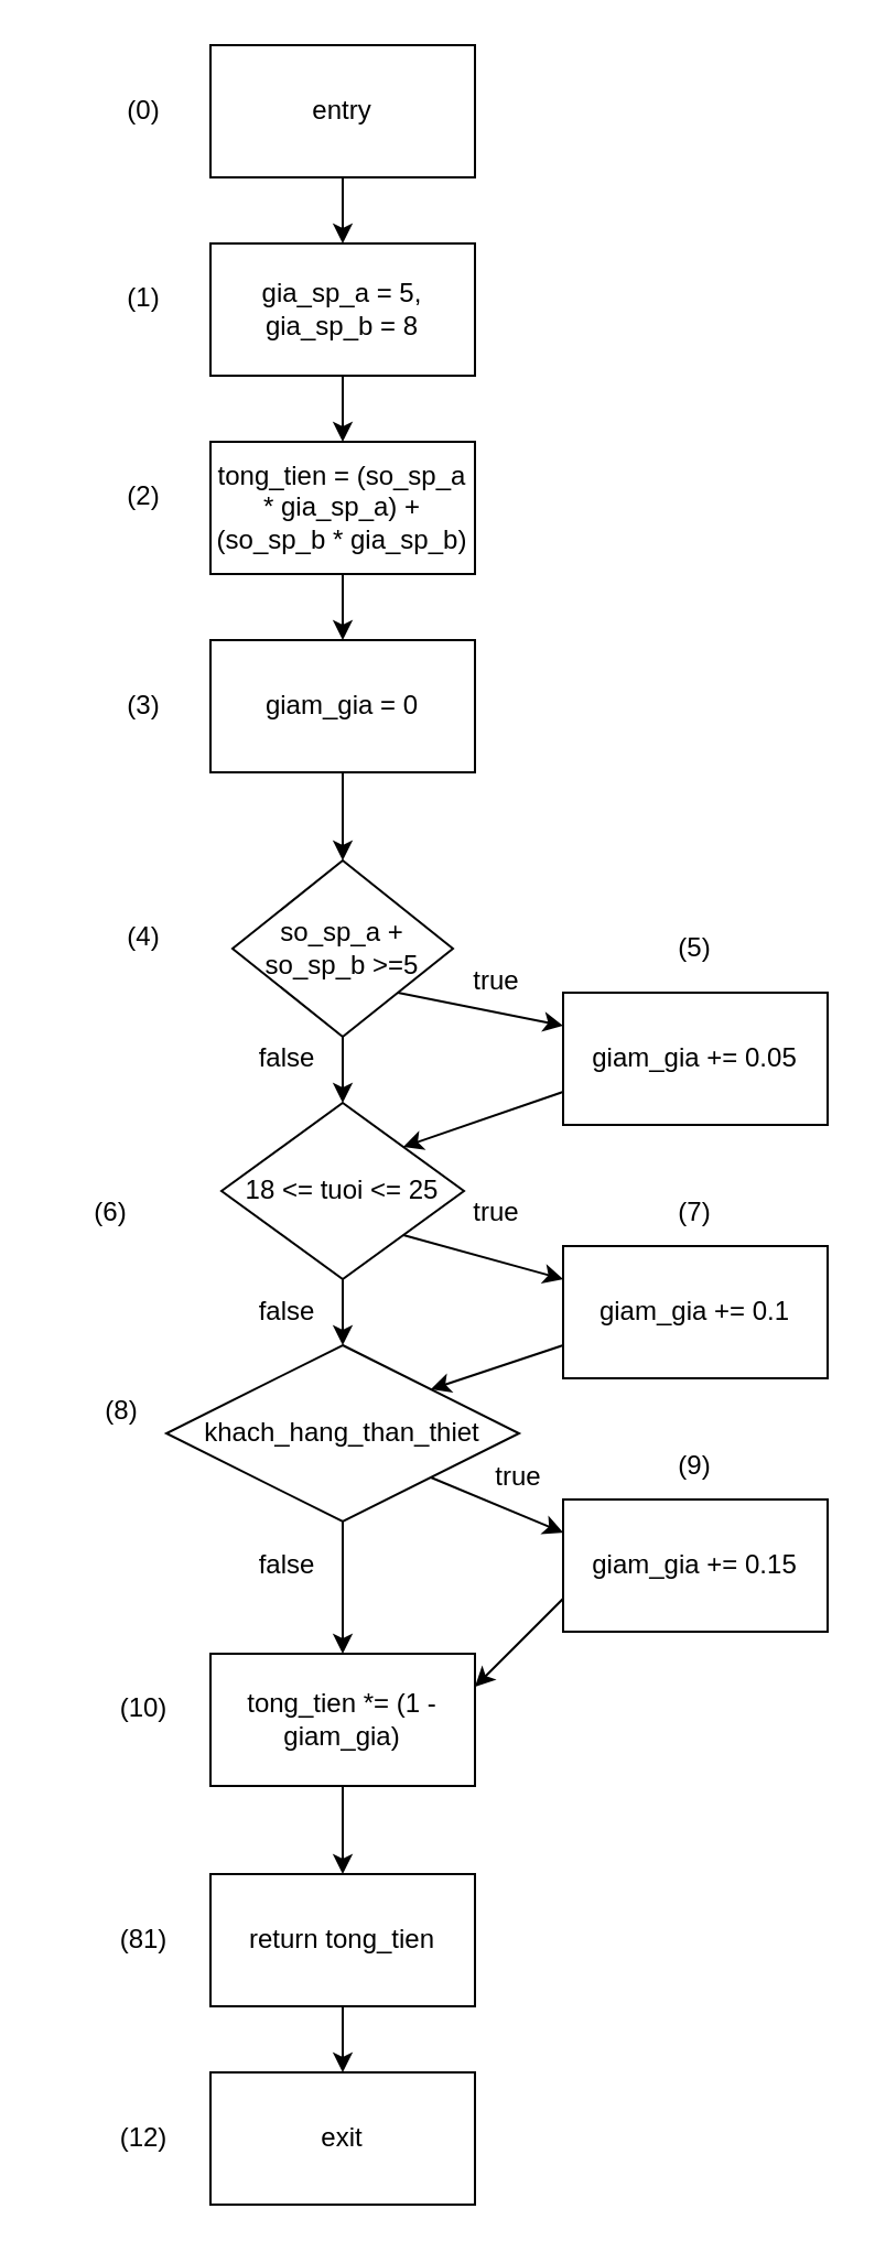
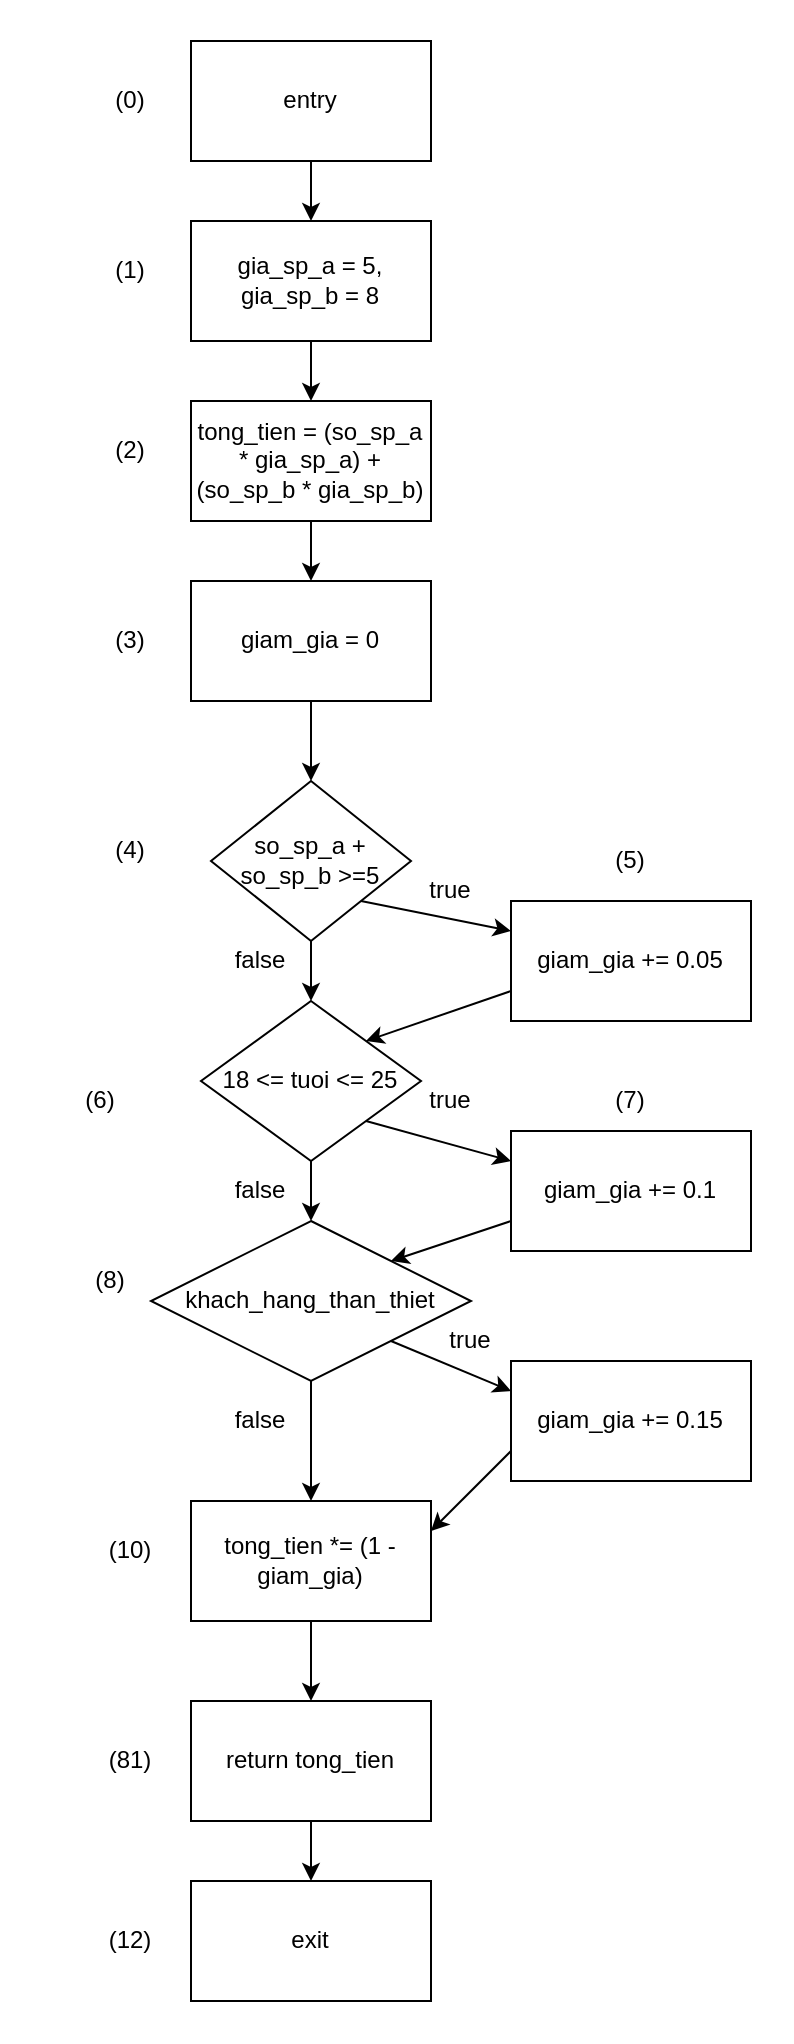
  <mxCell id="0" />
  <mxCell id="1" parent="0" />
  <mxCell id="2" value="" style="edgeStyle=orthogonalEdgeStyle;rounded=0;orthogonalLoop=1;jettySize=auto;html=1;" edge="1" parent="1" source="3" target="6"><mxGeometry relative="1" as="geometry" /></mxCell>
  <mxCell id="3" value="entry" style="rounded=0;whiteSpace=wrap;html=1;" vertex="1" parent="1"><mxGeometry x="95" y="20" width="120" height="60" as="geometry" /></mxCell>
  <mxCell id="4" value="exit" style="rounded=0;whiteSpace=wrap;html=1;" vertex="1" parent="1"><mxGeometry x="95" y="940" width="120" height="60" as="geometry" /></mxCell>
  <mxCell id="5" value="" style="edgeStyle=orthogonalEdgeStyle;rounded=0;orthogonalLoop=1;jettySize=auto;html=1;" edge="1" parent="1" source="6" target="8"><mxGeometry relative="1" as="geometry" /></mxCell>
  <mxCell id="6" value="gia_sp_a = 5, gia_sp_b = 8" style="rounded=0;whiteSpace=wrap;html=1;" vertex="1" parent="1"><mxGeometry x="95" y="110" width="120" height="60" as="geometry" /></mxCell>
  <mxCell id="7" value="" style="edgeStyle=orthogonalEdgeStyle;rounded=0;orthogonalLoop=1;jettySize=auto;html=1;" edge="1" parent="1" source="8" target="10"><mxGeometry relative="1" as="geometry" /></mxCell>
  <mxCell id="8" value="tong_tien = (so_sp_a * gia_sp_a) + (so_sp_b * gia_sp_b)" style="rounded=0;whiteSpace=wrap;html=1;" vertex="1" parent="1"><mxGeometry x="95" y="200" width="120" height="60" as="geometry" /></mxCell>
  <mxCell id="9" value="" style="edgeStyle=orthogonalEdgeStyle;rounded=0;orthogonalLoop=1;jettySize=auto;html=1;" edge="1" parent="1" source="10" target="12"><mxGeometry relative="1" as="geometry" /></mxCell>
  <mxCell id="10" value="giam_gia = 0" style="rounded=0;whiteSpace=wrap;html=1;" vertex="1" parent="1"><mxGeometry x="95" y="290" width="120" height="60" as="geometry" /></mxCell>
  <mxCell id="11" value="" style="edgeStyle=orthogonalEdgeStyle;rounded=0;orthogonalLoop=1;jettySize=auto;html=1;" edge="1" parent="1" source="12" target="15"><mxGeometry relative="1" as="geometry" /></mxCell>
  <mxCell id="12" value="so_sp_a + so_sp_b &amp;gt;=5" style="rhombus;whiteSpace=wrap;html=1;" vertex="1" parent="1"><mxGeometry x="105" y="390" width="100" height="80" as="geometry" /></mxCell>
  <mxCell id="13" value="giam_gia += 0.05" style="rounded=0;whiteSpace=wrap;html=1;" vertex="1" parent="1"><mxGeometry x="255" y="450" width="120" height="60" as="geometry" /></mxCell>
  <mxCell id="14" value="" style="edgeStyle=orthogonalEdgeStyle;rounded=0;orthogonalLoop=1;jettySize=auto;html=1;" edge="1" parent="1" source="15" target="18"><mxGeometry relative="1" as="geometry" /></mxCell>
  <mxCell id="15" value="18 &amp;lt;= tuoi &amp;lt;= 25" style="rhombus;whiteSpace=wrap;html=1;" vertex="1" parent="1"><mxGeometry x="100" y="500" width="110" height="80" as="geometry" /></mxCell>
  <mxCell id="16" value="giam_gia += 0.1" style="rounded=0;whiteSpace=wrap;html=1;" vertex="1" parent="1"><mxGeometry x="255" y="565" width="120" height="60" as="geometry" /></mxCell>
  <mxCell id="17" value="" style="edgeStyle=orthogonalEdgeStyle;rounded=0;orthogonalLoop=1;jettySize=auto;html=1;" edge="1" parent="1" source="18" target="21"><mxGeometry relative="1" as="geometry" /></mxCell>
  <mxCell id="18" value="khach_hang_than_thiet" style="rhombus;whiteSpace=wrap;html=1;" vertex="1" parent="1"><mxGeometry x="75" y="610" width="160" height="80" as="geometry" /></mxCell>
  <mxCell id="19" value="giam_gia += 0.15" style="rounded=0;whiteSpace=wrap;html=1;" vertex="1" parent="1"><mxGeometry x="255" y="680" width="120" height="60" as="geometry" /></mxCell>
  <mxCell id="20" value="" style="edgeStyle=orthogonalEdgeStyle;rounded=0;orthogonalLoop=1;jettySize=auto;html=1;" edge="1" parent="1" source="21" target="23"><mxGeometry relative="1" as="geometry" /></mxCell>
  <mxCell id="21" value="tong_tien *= (1 - giam_gia)" style="rounded=0;whiteSpace=wrap;html=1;" vertex="1" parent="1"><mxGeometry x="95" y="750" width="120" height="60" as="geometry" /></mxCell>
  <mxCell id="22" value="" style="edgeStyle=orthogonalEdgeStyle;rounded=0;orthogonalLoop=1;jettySize=auto;html=1;" edge="1" parent="1" source="23" target="4"><mxGeometry relative="1" as="geometry" /></mxCell>
  <mxCell id="23" value="return tong_tien" style="rounded=0;whiteSpace=wrap;html=1;" vertex="1" parent="1"><mxGeometry x="95" y="850" width="120" height="60" as="geometry" /></mxCell>
  <mxCell id="24" value="" style="endArrow=classic;html=1;rounded=0;exitX=1;exitY=1;exitDx=0;exitDy=0;entryX=0;entryY=0.25;entryDx=0;entryDy=0;" edge="1" parent="1" source="12" target="13"><mxGeometry width="50" height="50" relative="1" as="geometry"><mxPoint x="165" y="470" as="sourcePoint" /><mxPoint x="215" y="420" as="targetPoint" /></mxGeometry></mxCell>
  <mxCell id="25" value="" style="endArrow=classic;html=1;rounded=0;exitX=0;exitY=0.75;exitDx=0;exitDy=0;entryX=1;entryY=0;entryDx=0;entryDy=0;" edge="1" parent="1" source="13" target="15"><mxGeometry width="50" height="50" relative="1" as="geometry"><mxPoint x="165" y="470" as="sourcePoint" /><mxPoint x="215" y="420" as="targetPoint" /></mxGeometry></mxCell>
  <mxCell id="26" value="" style="endArrow=classic;html=1;rounded=0;exitX=1;exitY=1;exitDx=0;exitDy=0;entryX=0;entryY=0.25;entryDx=0;entryDy=0;" edge="1" parent="1" source="15" target="16"><mxGeometry width="50" height="50" relative="1" as="geometry"><mxPoint x="165" y="470" as="sourcePoint" /><mxPoint x="215" y="420" as="targetPoint" /></mxGeometry></mxCell>
  <mxCell id="27" value="" style="endArrow=classic;html=1;rounded=0;exitX=0;exitY=0.75;exitDx=0;exitDy=0;entryX=1;entryY=0;entryDx=0;entryDy=0;" edge="1" parent="1" source="16" target="18"><mxGeometry width="50" height="50" relative="1" as="geometry"><mxPoint x="165" y="470" as="sourcePoint" /><mxPoint x="215" y="420" as="targetPoint" /></mxGeometry></mxCell>
  <mxCell id="28" value="" style="endArrow=classic;html=1;rounded=0;exitX=1;exitY=1;exitDx=0;exitDy=0;entryX=0;entryY=0.25;entryDx=0;entryDy=0;" edge="1" parent="1" source="18" target="19"><mxGeometry width="50" height="50" relative="1" as="geometry"><mxPoint x="165" y="640" as="sourcePoint" /><mxPoint x="215" y="590" as="targetPoint" /></mxGeometry></mxCell>
  <mxCell id="29" value="" style="endArrow=classic;html=1;rounded=0;exitX=0;exitY=0.75;exitDx=0;exitDy=0;entryX=1;entryY=0.25;entryDx=0;entryDy=0;" edge="1" parent="1" source="19" target="21"><mxGeometry width="50" height="50" relative="1" as="geometry"><mxPoint x="165" y="640" as="sourcePoint" /><mxPoint x="215" y="590" as="targetPoint" /></mxGeometry></mxCell>
  <mxCell id="30" value="(0)" style="text;html=1;align=center;verticalAlign=middle;whiteSpace=wrap;rounded=0;" vertex="1" parent="1"><mxGeometry x="35" y="35" width="60" height="30" as="geometry" /></mxCell>
  <mxCell id="31" value="(1)" style="text;html=1;align=center;verticalAlign=middle;whiteSpace=wrap;rounded=0;" vertex="1" parent="1"><mxGeometry x="35" y="120" width="60" height="30" as="geometry" /></mxCell>
  <mxCell id="32" value="(2)" style="text;html=1;align=center;verticalAlign=middle;whiteSpace=wrap;rounded=0;" vertex="1" parent="1"><mxGeometry x="35" y="210" width="60" height="30" as="geometry" /></mxCell>
  <mxCell id="33" value="(3)" style="text;html=1;align=center;verticalAlign=middle;whiteSpace=wrap;rounded=0;" vertex="1" parent="1"><mxGeometry x="35" y="305" width="60" height="30" as="geometry" /></mxCell>
  <mxCell id="34" value="(4)" style="text;html=1;align=center;verticalAlign=middle;whiteSpace=wrap;rounded=0;" vertex="1" parent="1"><mxGeometry x="35" y="410" width="60" height="30" as="geometry" /></mxCell>
  <mxCell id="35" value="(5)" style="text;html=1;align=center;verticalAlign=middle;whiteSpace=wrap;rounded=0;" vertex="1" parent="1"><mxGeometry x="285" y="415" width="60" height="30" as="geometry" /></mxCell>
  <mxCell id="36" value="(6)" style="text;html=1;align=center;verticalAlign=middle;whiteSpace=wrap;rounded=0;" vertex="1" parent="1"><mxGeometry x="20" y="535" width="60" height="30" as="geometry" /></mxCell>
  <mxCell id="37" value="(7)" style="text;html=1;align=center;verticalAlign=middle;whiteSpace=wrap;rounded=0;" vertex="1" parent="1"><mxGeometry x="285" y="535" width="60" height="30" as="geometry" /></mxCell>
  <mxCell id="38" value="(8)" style="text;html=1;align=center;verticalAlign=middle;whiteSpace=wrap;rounded=0;" vertex="1" parent="1"><mxGeometry x="25" y="625" width="60" height="30" as="geometry" /></mxCell>
- <mxCell id="39" value="(9)" style="text;html=1;align=center;verticalAlign=middle;whiteSpace=wrap;rounded=0;" vertex="1" parent="1"><mxGeometry x="285" y="650" width="60" height="30" as="geometry" /></mxCell>
  <mxCell id="40" value="(10)" style="text;html=1;align=center;verticalAlign=middle;whiteSpace=wrap;rounded=0;" vertex="1" parent="1"><mxGeometry x="35" y="760" width="60" height="30" as="geometry" /></mxCell>
  <mxCell id="41" value="(81)" style="text;html=1;align=center;verticalAlign=middle;whiteSpace=wrap;rounded=0;" vertex="1" parent="1"><mxGeometry x="35" y="865" width="60" height="30" as="geometry" /></mxCell>
  <mxCell id="42" value="(12)" style="text;html=1;align=center;verticalAlign=middle;whiteSpace=wrap;rounded=0;" vertex="1" parent="1"><mxGeometry x="35" y="955" width="60" height="30" as="geometry" /></mxCell>
  <mxCell id="43" value="true" style="text;html=1;align=center;verticalAlign=middle;whiteSpace=wrap;rounded=0;" vertex="1" parent="1"><mxGeometry x="195" y="430" width="60" height="30" as="geometry" /></mxCell>
  <mxCell id="44" value="false" style="text;html=1;align=center;verticalAlign=middle;whiteSpace=wrap;rounded=0;" vertex="1" parent="1"><mxGeometry x="100" y="465" width="60" height="30" as="geometry" /></mxCell>
  <mxCell id="45" value="true" style="text;html=1;align=center;verticalAlign=middle;whiteSpace=wrap;rounded=0;" vertex="1" parent="1"><mxGeometry x="195" y="535" width="60" height="30" as="geometry" /></mxCell>
  <mxCell id="46" value="false" style="text;html=1;align=center;verticalAlign=middle;whiteSpace=wrap;rounded=0;" vertex="1" parent="1"><mxGeometry x="100" y="580" width="60" height="30" as="geometry" /></mxCell>
  <mxCell id="47" value="true" style="text;html=1;align=center;verticalAlign=middle;whiteSpace=wrap;rounded=0;" vertex="1" parent="1"><mxGeometry x="205" y="655" width="60" height="30" as="geometry" /></mxCell>
  <mxCell id="48" value="false" style="text;html=1;align=center;verticalAlign=middle;whiteSpace=wrap;rounded=0;" vertex="1" parent="1"><mxGeometry x="100" y="695" width="60" height="30" as="geometry" /></mxCell>
